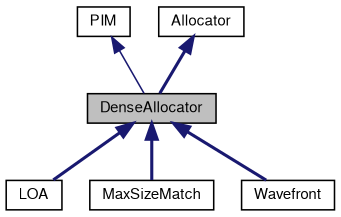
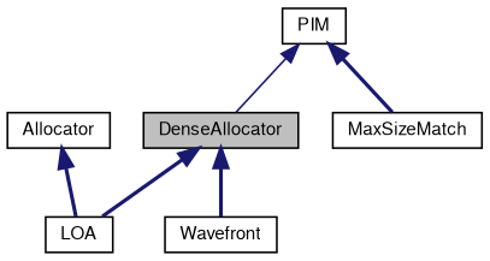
  digraph {
    node [color=black fontname=FreeSans fontsize=10 shape=record]
    edge [color=midnightblue dir=back fontname=FreeSans fontsize=10 labelfontname=FreeSans labelfontsize=10 style=bold]
    n1 [fillcolor=grey75 fontcolor=black height=0.2 label=DenseAllocator style=filled width=0.4]
    n2 [height=0.2 label=LOA width=0.4]
    n3 [height=0.2 label=MaxSizeMatch width=0.4]
    n4 [height=0.2 label=Wavefront width=0.4]
    n5 [height=0.2 label=PIM width=0.4]
    n6 [height=0.2 label=Allocator width=0.4]
    n1 -> n2
-   n1 -> n3
+   n5 -> n3
    n1 -> n4
    n5 -> n1 [style=solid]
-   n6 -> n1
+   n6 -> n2
  }
